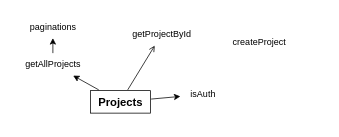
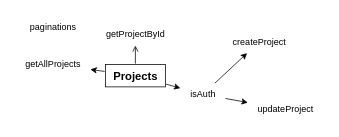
  <mxCell id="0" />
  <mxCell id="1" parent="0" />
  <mxCell id="2" style="edgeStyle=none;html=1;fontSize=15;endArrow=open;" edge="1" parent="1" source="5" target="9"><mxGeometry relative="1" as="geometry" /></mxCell>
  <mxCell id="3" style="edgeStyle=none;html=1;fontSize=15;" edge="1" parent="1" source="5" target="7"><mxGeometry relative="1" as="geometry" /></mxCell>
  <mxCell id="4" style="edgeStyle=none;html=1;fontSize=15;" edge="1" parent="1" source="5" target="14"><mxGeometry relative="1" as="geometry" /></mxCell>
- <mxCell id="5" value="&lt;b&gt;&lt;font style=&quot;font-size: 15px;&quot;&gt;Projects&lt;/font&gt;&lt;/b&gt;" style="text;html=1;align=center;verticalAlign=middle;resizable=0;points=[];autosize=1;strokeColor=default;fillColor=none;perimeterSpacing=1;" vertex="1" parent="1"><mxGeometry x="120" y="120" width="80" height="30" as="geometry" /></mxCell>
- <mxCell id="6" style="edgeStyle=none;html=1;fontSize=15;" edge="1" parent="1" source="7" target="8"><mxGeometry relative="1" as="geometry" /></mxCell>
+ <mxCell id="5" value="&lt;b&gt;&lt;font style=&quot;font-size: 15px;&quot;&gt;Projects&lt;/font&gt;&lt;/b&gt;" style="text;html=1;align=center;verticalAlign=middle;resizable=0;points=[];autosize=1;strokeColor=default;fillColor=none;perimeterSpacing=1;" vertex="1" parent="1"><mxGeometry x="140" y="85" width="80" height="30" as="geometry" /></mxCell>
  <mxCell id="7" value="getAllProjects" style="text;html=1;align=center;verticalAlign=middle;resizable=0;points=[];autosize=1;strokeColor=none;fillColor=none;" vertex="1" parent="1"><mxGeometry x="20" y="70" width="100" height="30" as="geometry" /></mxCell>
  <mxCell id="8" value="paginations" style="text;html=1;align=center;verticalAlign=middle;resizable=0;points=[];autosize=1;strokeColor=none;fillColor=none;" vertex="1" parent="1"><mxGeometry x="30" y="20" width="80" height="30" as="geometry" /></mxCell>
- <mxCell id="9" value="getProjectById" style="text;html=1;align=center;verticalAlign=middle;resizable=0;points=[];autosize=1;strokeColor=none;fillColor=none;" vertex="1" parent="1"><mxGeometry x="165" y="30" width="100" height="30" as="geometry" /></mxCell>
+ <mxCell id="9" value="getProjectById" style="text;html=1;align=center;verticalAlign=middle;resizable=0;points=[];autosize=1;strokeColor=none;fillColor=none;" vertex="1" parent="1"><mxGeometry x="130" y="30" width="100" height="30" as="geometry" /></mxCell>
  <mxCell id="10" value="createProject" style="text;html=1;align=center;verticalAlign=middle;resizable=0;points=[];autosize=1;strokeColor=none;fillColor=none;" vertex="1" parent="1"><mxGeometry x="300" y="40" width="90" height="30" as="geometry" /></mxCell>
+ <mxCell id="11" value="updateProject" style="text;html=1;align=center;verticalAlign=middle;resizable=0;points=[];autosize=1;strokeColor=none;fillColor=none;" vertex="1" parent="1"><mxGeometry x="330" y="130" width="100" height="30" as="geometry" /></mxCell>
+ <mxCell id="12" style="edgeStyle=none;html=1;fontSize=15;" edge="1" parent="1" source="14" target="11"><mxGeometry relative="1" as="geometry" /></mxCell>
+ <mxCell id="13" style="edgeStyle=none;html=1;fontSize=15;" edge="1" parent="1" source="14" target="10"><mxGeometry relative="1" as="geometry" /></mxCell>
  <mxCell id="14" value="isAuth" style="text;html=1;align=center;verticalAlign=middle;resizable=0;points=[];autosize=1;strokeColor=none;fillColor=none;" vertex="1" parent="1"><mxGeometry x="240" y="110" width="60" height="30" as="geometry" /></mxCell>
